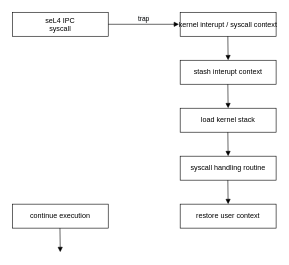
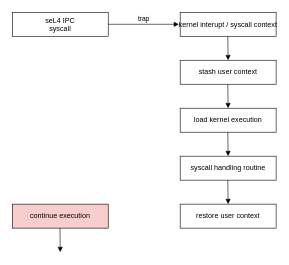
  <mxCell id="0" />
  <mxCell id="1" parent="0" />
  <mxCell id="2" value="seL4 IPC&#10;syscall" style="shape=umlLifeline;perimeter=lifelinePerimeter;container=1;collapsible=0;recursiveResize=0;rounded=0;shadow=0;strokeWidth=1;size=40;" parent="1" vertex="1"><mxGeometry x="20" y="20" width="160" height="40" as="geometry" /></mxCell>
  <mxCell id="3" value="kernel interupt / syscall context" style="shape=umlLifeline;perimeter=lifelinePerimeter;container=1;collapsible=0;recursiveResize=0;rounded=0;shadow=0;strokeWidth=1;" parent="1" vertex="1"><mxGeometry x="300" y="20" width="160" height="40" as="geometry" /></mxCell>
- <mxCell id="4" value="stash interupt context" style="rounded=0;whiteSpace=wrap;html=1;" parent="1" vertex="1"><mxGeometry x="300" y="100" width="160" height="40" as="geometry" /></mxCell>
+ <mxCell id="4" value="stash user context" style="rounded=0;whiteSpace=wrap;html=1;" parent="1" vertex="1"><mxGeometry x="300" y="100" width="160" height="40" as="geometry" /></mxCell>
  <mxCell id="5" value="restore user context" style="rounded=0;whiteSpace=wrap;html=1;" parent="1" vertex="1"><mxGeometry x="300" y="340" width="160" height="40" as="geometry" /></mxCell>
- <mxCell id="6" value="load kernel stack" style="rounded=0;whiteSpace=wrap;html=1;" parent="1" vertex="1"><mxGeometry x="300" y="180" width="160" height="40" as="geometry" /></mxCell>
+ <mxCell id="6" value="load kernel execution" style="rounded=0;whiteSpace=wrap;html=1;" parent="1" vertex="1"><mxGeometry x="300" y="180" width="160" height="40" as="geometry" /></mxCell>
  <mxCell id="7" value="syscall handling routine" style="rounded=0;whiteSpace=wrap;html=1;" parent="1" vertex="1"><mxGeometry x="300" y="260" width="160" height="40" as="geometry" /></mxCell>
- <mxCell id="8" value="continue execution" style="rounded=0;whiteSpace=wrap;html=1;" parent="1" vertex="1"><mxGeometry x="20" y="340" width="160" height="40" as="geometry" /></mxCell>
+ <mxCell id="8" value="continue execution" style="rounded=0;whiteSpace=wrap;html=1;fillColor=#f8cecc;" parent="1" vertex="1"><mxGeometry x="20" y="340" width="160" height="40" as="geometry" /></mxCell>
  <mxCell id="9" value="&lt;span style=&quot;background-color: rgb(248 , 249 , 250)&quot;&gt;trap&lt;/span&gt;" style="html=1;verticalAlign=bottom;endArrow=block;" parent="1" edge="1"><mxGeometry width="80" relative="1" as="geometry"><mxPoint x="180" y="40" as="sourcePoint" /><mxPoint x="298" y="40" as="targetPoint" /></mxGeometry></mxCell>
  <mxCell id="10" value="" style="html=1;verticalAlign=bottom;endArrow=block;exitX=0.5;exitY=1;exitDx=0;exitDy=0;exitPerimeter=0;" parent="1" edge="1"><mxGeometry x="0.004" width="80" relative="1" as="geometry"><mxPoint x="99.5" y="380" as="sourcePoint" /><mxPoint x="100" y="420" as="targetPoint" /><mxPoint as="offset" /></mxGeometry></mxCell>
  <mxCell id="11" value="" style="html=1;verticalAlign=bottom;endArrow=block;exitX=0.5;exitY=1;exitDx=0;exitDy=0;exitPerimeter=0;" parent="1" edge="1"><mxGeometry x="0.004" width="80" relative="1" as="geometry"><mxPoint x="379.5" y="60" as="sourcePoint" /><mxPoint x="380" y="100" as="targetPoint" /><mxPoint as="offset" /></mxGeometry></mxCell>
  <mxCell id="12" value="" style="html=1;verticalAlign=bottom;endArrow=block;exitX=0.5;exitY=1;exitDx=0;exitDy=0;exitPerimeter=0;" parent="1" edge="1"><mxGeometry x="0.004" width="80" relative="1" as="geometry"><mxPoint x="379.5" y="140" as="sourcePoint" /><mxPoint x="380" y="180" as="targetPoint" /><mxPoint as="offset" /></mxGeometry></mxCell>
  <mxCell id="13" value="" style="html=1;verticalAlign=bottom;endArrow=block;exitX=0.5;exitY=1;exitDx=0;exitDy=0;exitPerimeter=0;" parent="1" edge="1"><mxGeometry x="0.004" width="80" relative="1" as="geometry"><mxPoint x="379.5" y="220" as="sourcePoint" /><mxPoint x="380" y="260" as="targetPoint" /><mxPoint as="offset" /></mxGeometry></mxCell>
  <mxCell id="14" value="" style="html=1;verticalAlign=bottom;endArrow=block;exitX=0.5;exitY=1;exitDx=0;exitDy=0;exitPerimeter=0;" parent="1" edge="1"><mxGeometry x="0.004" width="80" relative="1" as="geometry"><mxPoint x="379.5" y="300" as="sourcePoint" /><mxPoint x="380" y="340" as="targetPoint" /><mxPoint as="offset" /></mxGeometry></mxCell>
